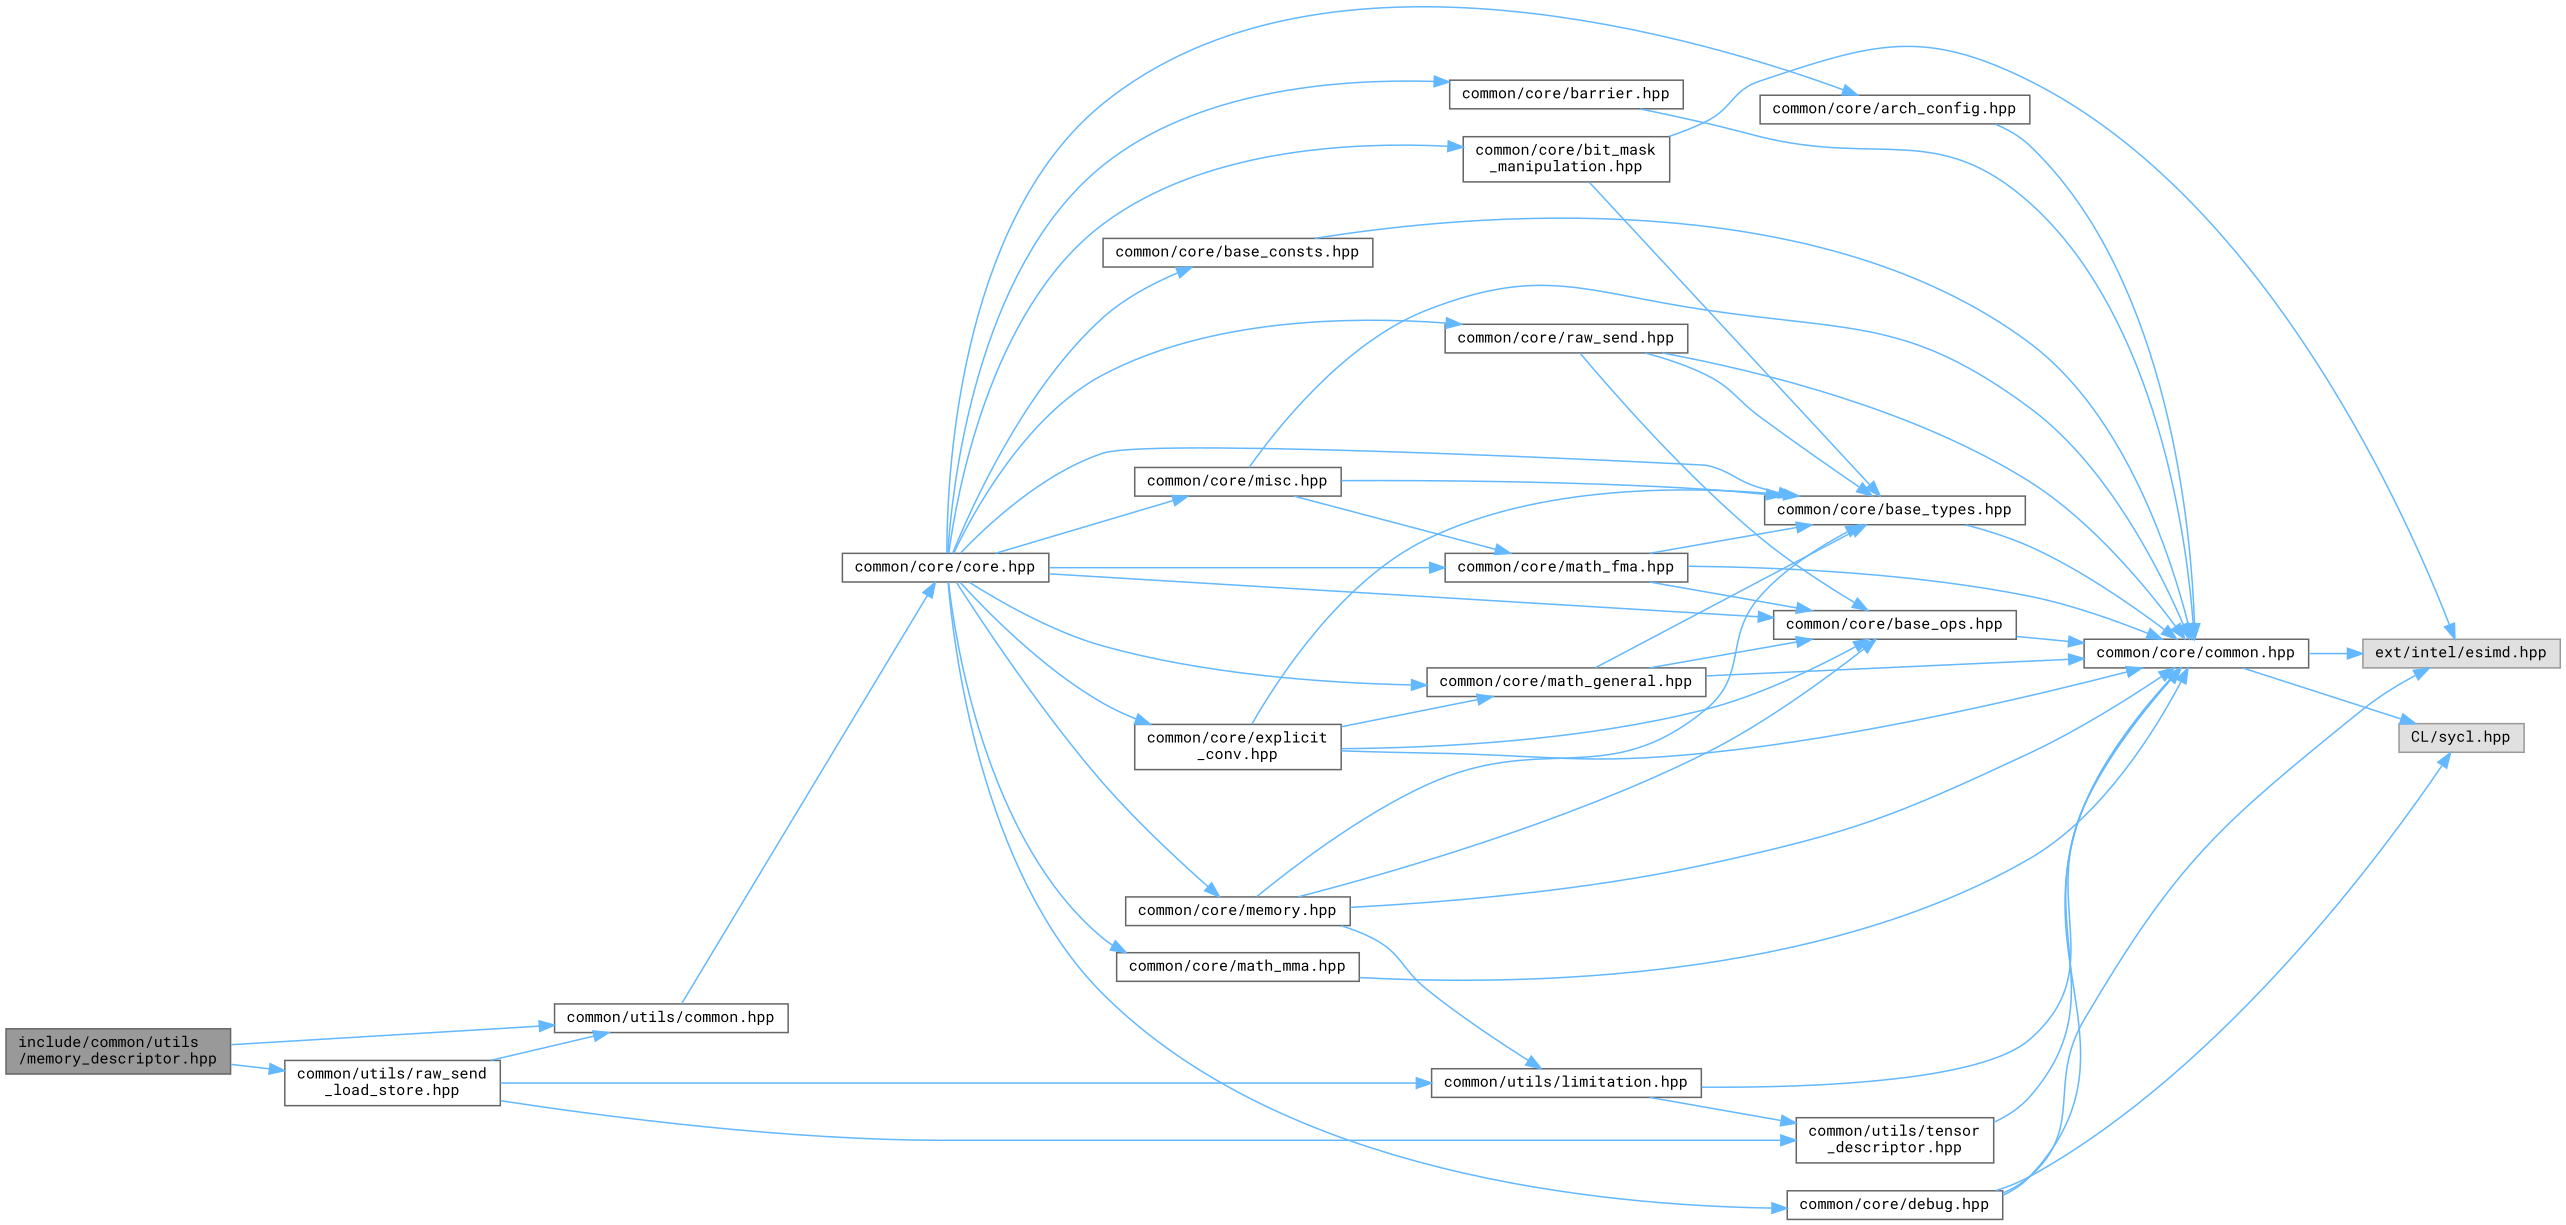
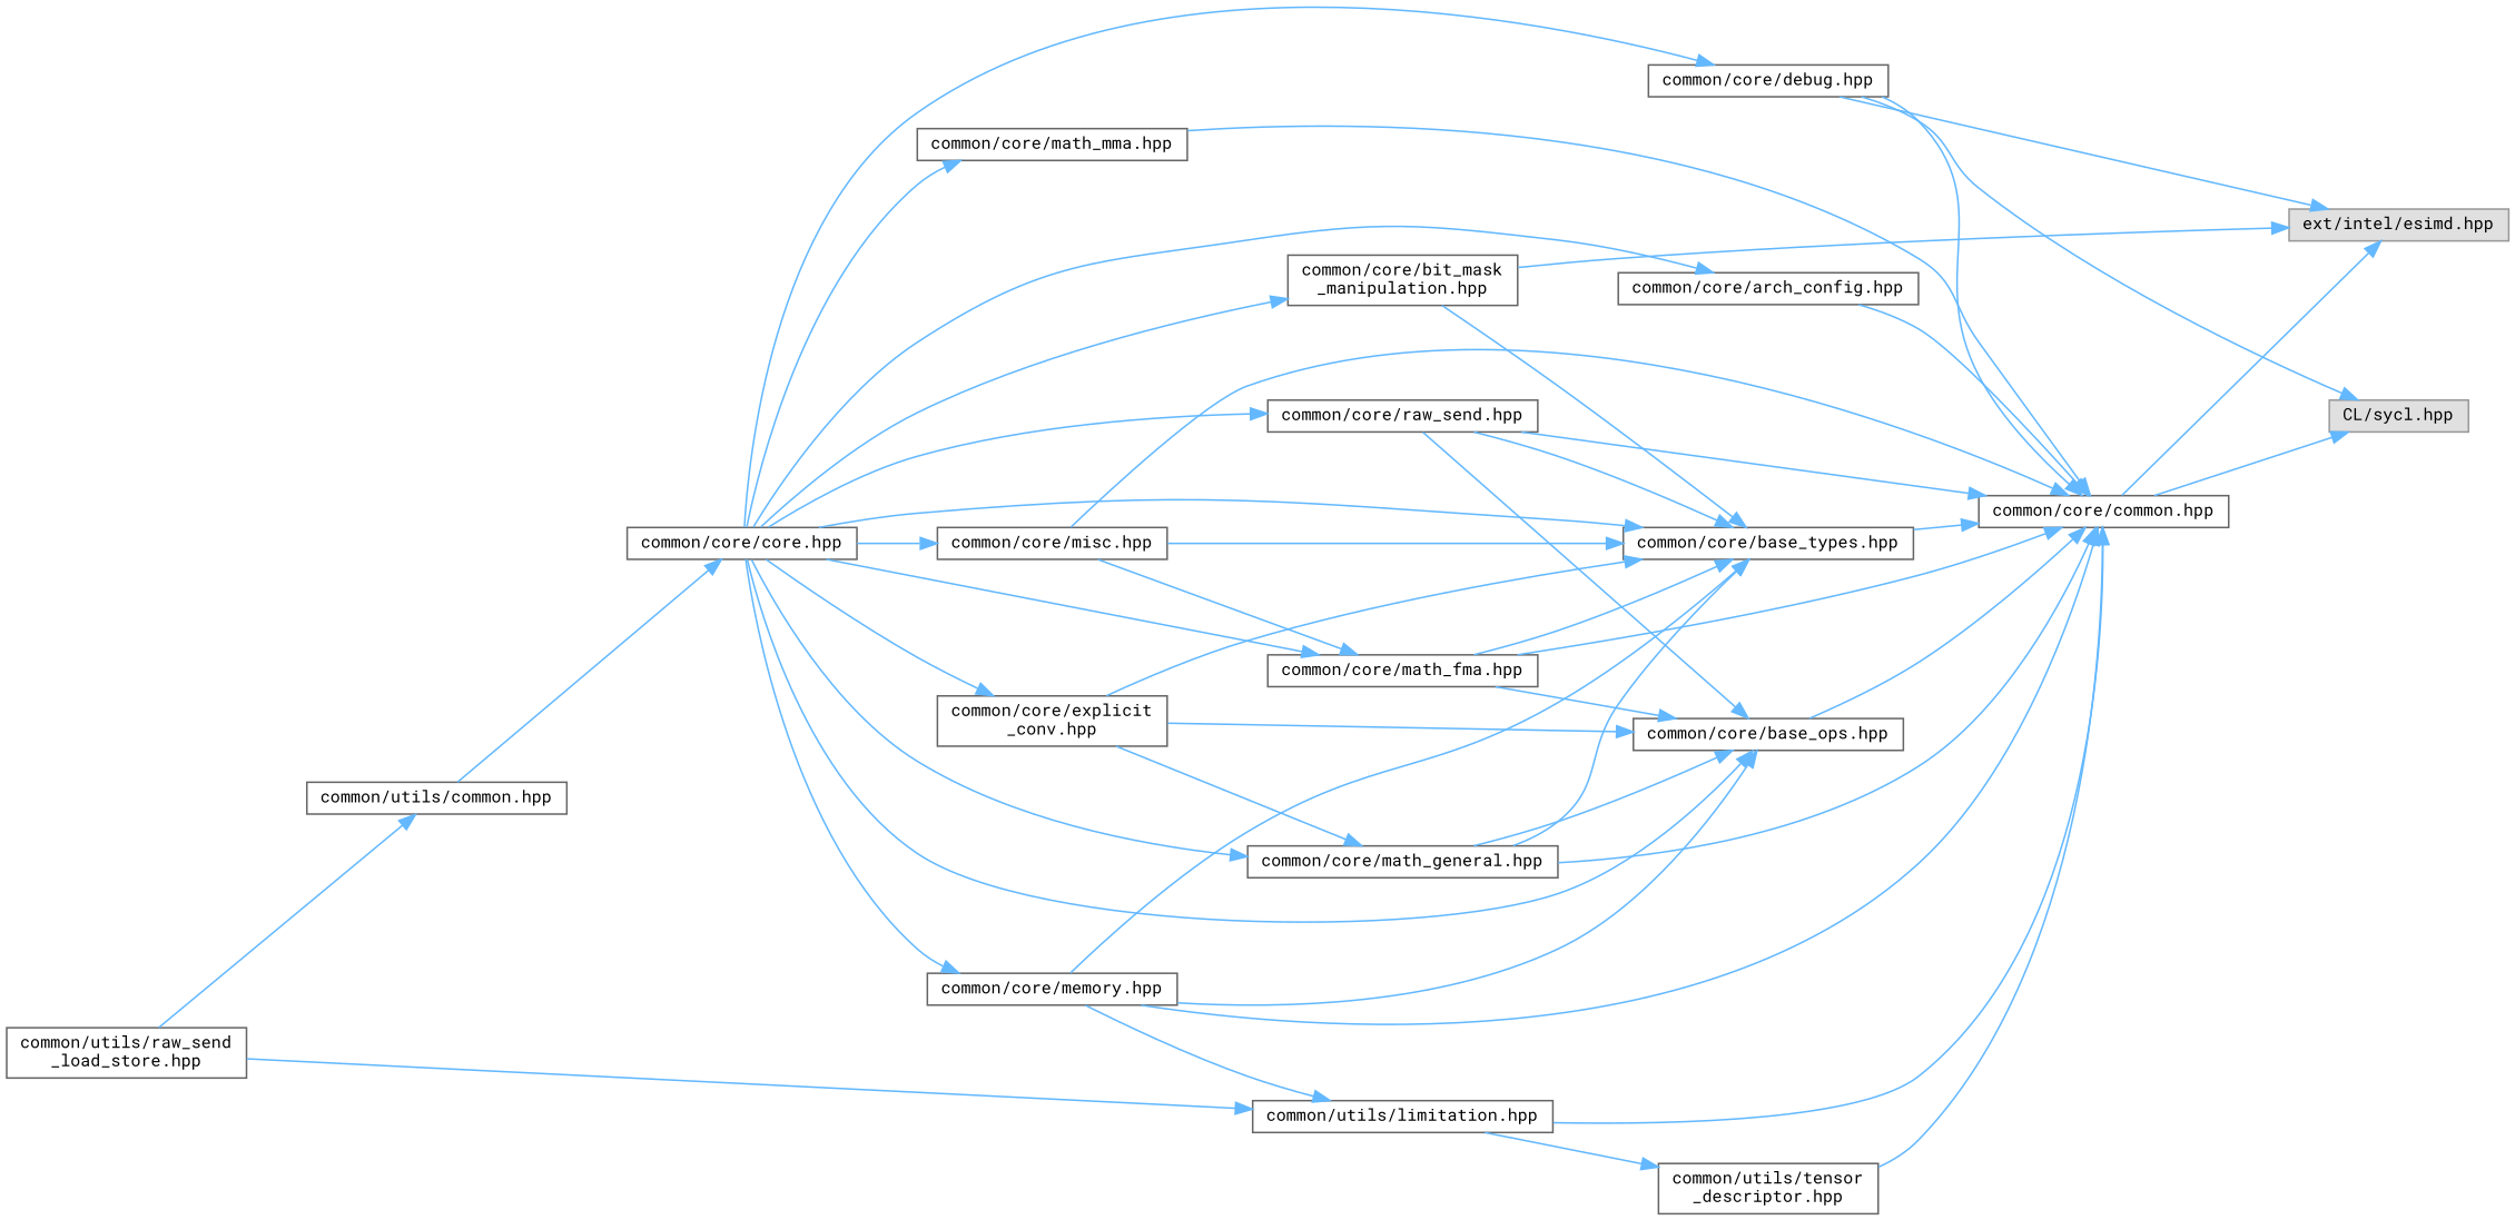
  digraph {
    fontname="Roboto Mono"
    rankdir=LR
    node [color=grey40 fillcolor=white fontname="Roboto Mono" fontsize=10 shape=box style=filled]
    edge [color=steelblue1 fontname="Roboto Mono" fontsize=10 labelfontname=Helvetica labelfontsize=10 style=solid]
-   n1 [color=gray40 fillcolor=grey60 fontcolor=black height=0.2 label="include/common/utils\l/memory_descriptor.hpp" width=0.4]
    n2 [height=0.2 label="common/utils/common.hpp" width=0.4]
    n3 [height=0.2 label="common/utils/raw_send\l_load_store.hpp" width=0.4]
    n4 [height=0.2 label="common/core/core.hpp" width=0.4]
    n5 [height=0.2 label="common/utils/limitation.hpp" width=0.4]
    n6 [height=0.2 label="common/utils/tensor\l_descriptor.hpp" width=0.4]
    n7 [height=0.2 label="common/core/arch_config.hpp" width=0.4]
-   n8 [height=0.2 label="common/core/barrier.hpp" width=0.4]
-   n9 [height=0.2 label="common/core/base_consts.hpp" width=0.4]
    n10 [height=0.2 label="common/core/base_ops.hpp" width=0.4]
    n11 [height=0.2 label="common/core/base_types.hpp" width=0.4]
    n12 [height=0.2 label="common/core/bit_mask\l_manipulation.hpp" width=0.4]
    n13 [height=0.2 label="common/core/debug.hpp" width=0.4]
    n14 [height=0.2 label="common/core/explicit\l_conv.hpp" width=0.4]
    n15 [height=0.2 label="common/core/math_general.hpp" width=0.4]
    n16 [height=0.2 label="common/core/math_fma.hpp" width=0.4]
    n17 [height=0.2 label="common/core/math_mma.hpp" width=0.4]
    n18 [height=0.2 label="common/core/memory.hpp" width=0.4]
    n19 [height=0.2 label="common/core/misc.hpp" width=0.4]
    n20 [height=0.2 label="common/core/raw_send.hpp" width=0.4]
    n21 [height=0.2 label="common/core/common.hpp" width=0.4]
    n22 [color=grey60 fillcolor="#E0E0E0" height=0.2 label="ext/intel/esimd.hpp" width=0.4]
    n23 [color=grey60 fillcolor="#E0E0E0" height=0.2 label="CL/sycl.hpp" width=0.4]
-   n1 -> n2
-   n1 -> n3
    n2 -> n4
    n3 -> n2
    n3 -> n5
-   n3 -> n6
    n4 -> n7
-   n4 -> n8
-   n4 -> n9
    n4 -> n10
    n4 -> n11
    n4 -> n12
    n4 -> n13
    n4 -> n14
    n4 -> n15
    n4 -> n16
    n4 -> n17
    n4 -> n18
    n4 -> n19
    n4 -> n20
    n5 -> n6
    n5 -> n21
    n6 -> n21
    n7 -> n21
-   n8 -> n21
-   n9 -> n21
    n10 -> n21
    n11 -> n21
    n12 -> n11
    n12 -> n22
    n13 -> n21
    n13 -> n22
    n13 -> n23
    n14 -> n10
    n14 -> n11
    n14 -> n15
-   n14 -> n21
    n15 -> n10
    n15 -> n11
    n15 -> n21
    n16 -> n10
    n16 -> n11
    n16 -> n21
    n17 -> n21
    n18 -> n5
    n18 -> n10
    n18 -> n11
    n18 -> n21
    n19 -> n11
    n19 -> n16
    n19 -> n21
    n20 -> n10
    n20 -> n11
    n20 -> n21
    n21 -> n22
    n21 -> n23
  }
